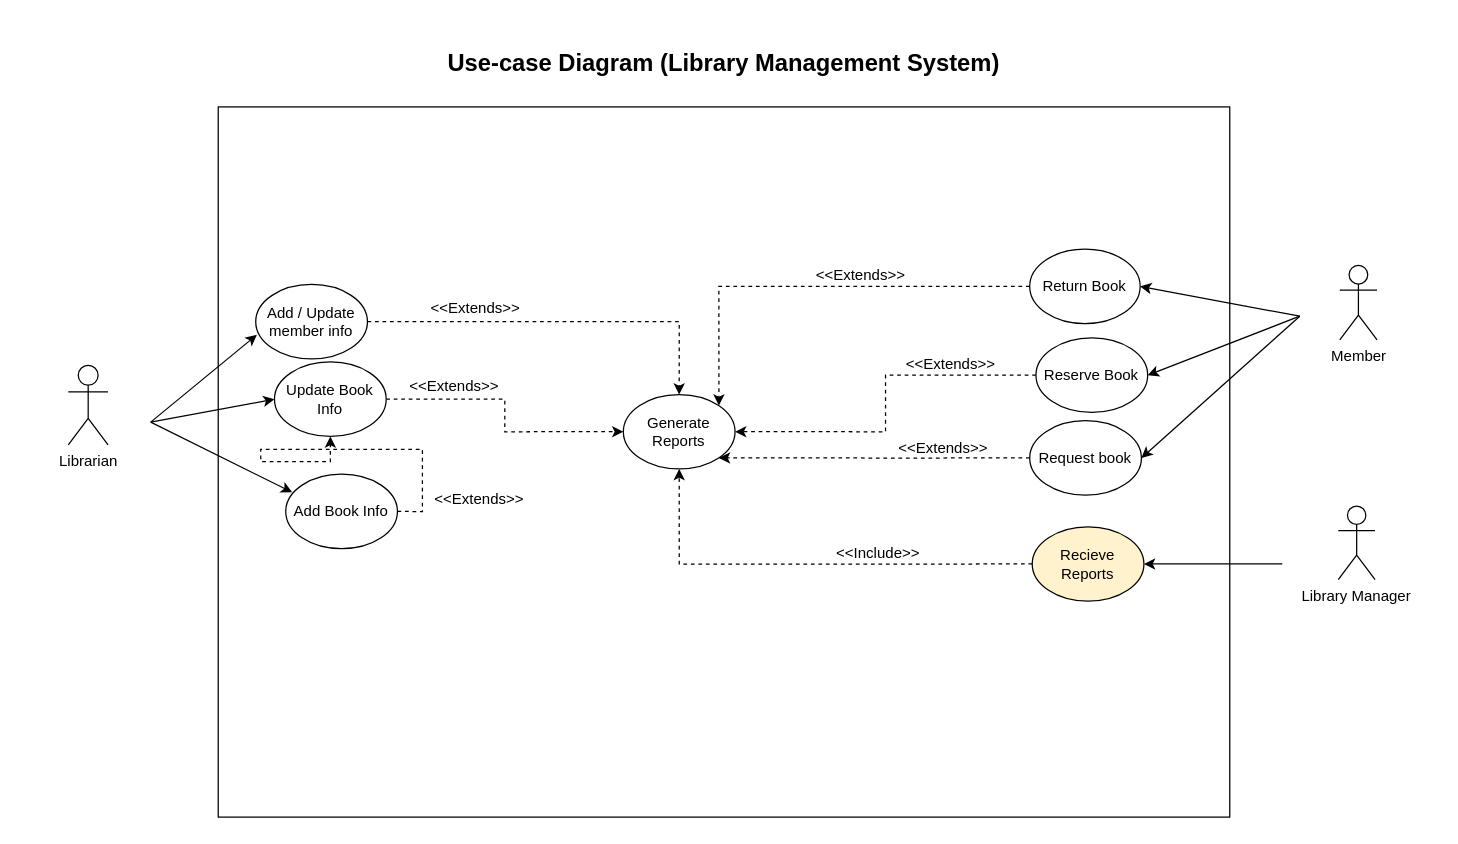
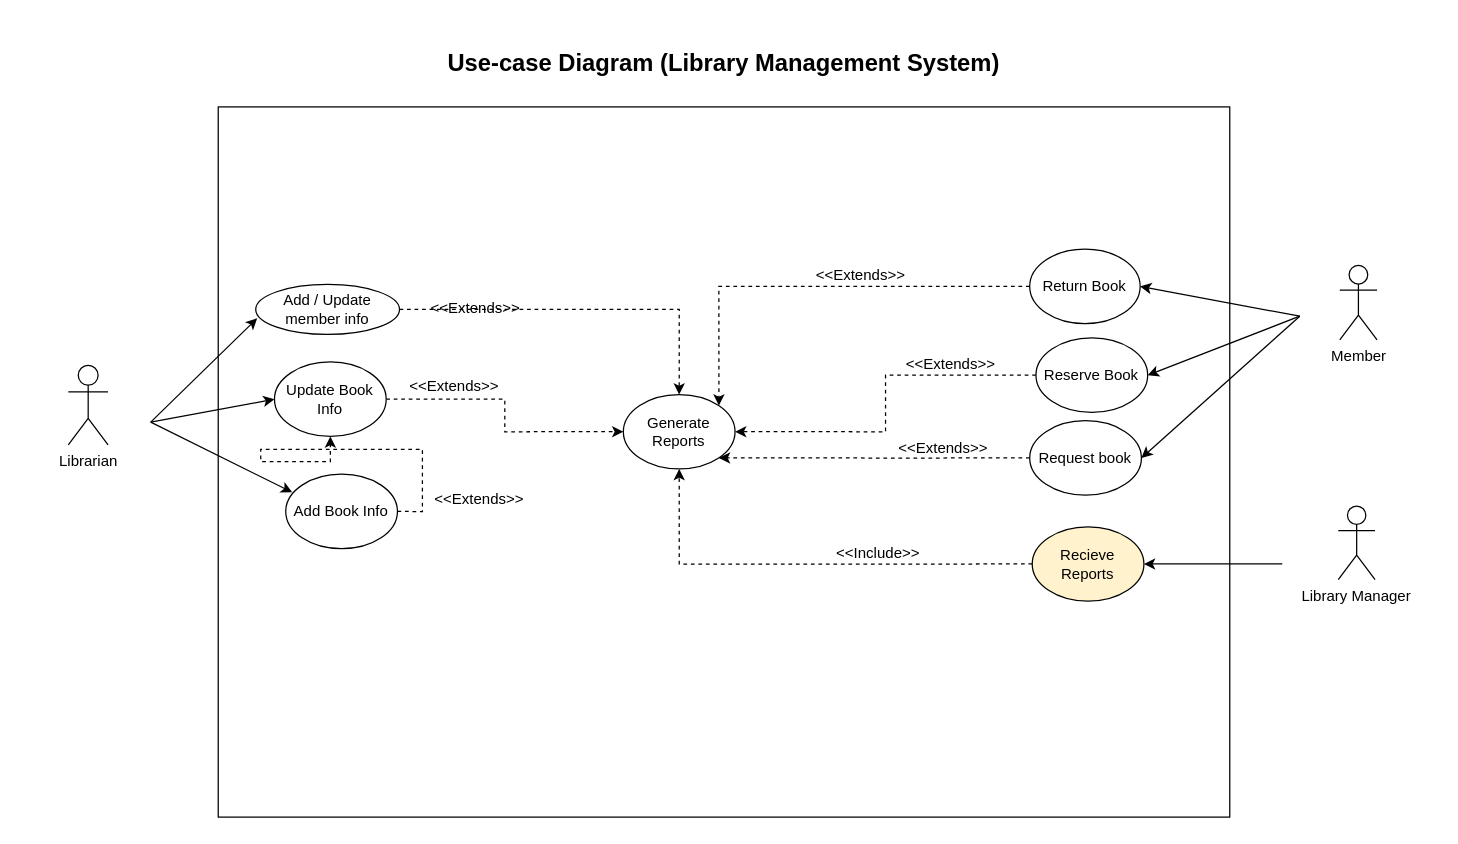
  <mxCell id="0" />
  <mxCell id="1" parent="0" />
  <mxCell id="2" value="" style="rounded=0;whiteSpace=wrap;html=1;" parent="1" vertex="1"><mxGeometry x="174" y="85" width="809" height="568" as="geometry" /></mxCell>
  <mxCell id="3" style="edgeStyle=none;rounded=0;orthogonalLoop=1;jettySize=auto;html=1;exitX=0;exitY=0.5;exitDx=0;exitDy=0;entryX=1;entryY=0.5;entryDx=0;entryDy=0;" parent="1" source="30" target="7" edge="1"><mxGeometry relative="1" as="geometry" /></mxCell>
  <mxCell id="4" style="edgeStyle=none;rounded=0;orthogonalLoop=1;jettySize=auto;html=1;exitX=1;exitY=0.5;exitDx=0;exitDy=0;entryX=0.058;entryY=0.243;entryDx=0;entryDy=0;entryPerimeter=0;" parent="1" source="33" target="5" edge="1"><mxGeometry relative="1" as="geometry" /></mxCell>
  <mxCell id="5" value="Add Book Info" style="ellipse;whiteSpace=wrap;html=1;container=0;" parent="1" vertex="1"><mxGeometry x="228" y="378.781" width="89.347" height="59.564" as="geometry" /></mxCell>
  <mxCell id="6" value="Return Book" style="ellipse;whiteSpace=wrap;html=1;container=0;" parent="1" vertex="1"><mxGeometry x="823" y="198.78" width="88.35" height="59.56" as="geometry" /></mxCell>
  <mxCell id="7" value="Recieve Reports" style="ellipse;whiteSpace=wrap;html=1;container=0;fillColor=#fff2cc;" parent="1" vertex="1"><mxGeometry x="825" y="420.778" width="89.347" height="59.564" as="geometry" /></mxCell>
  <mxCell id="8" value="Generate Reports" style="ellipse;whiteSpace=wrap;html=1;container=0;" parent="1" vertex="1"><mxGeometry x="498" y="315.004" width="89.347" height="59.564" as="geometry" /></mxCell>
  <mxCell id="9" style="edgeStyle=orthogonalEdgeStyle;rounded=0;orthogonalLoop=1;jettySize=auto;html=1;exitX=1;exitY=0.5;exitDx=0;exitDy=0;entryX=0.5;entryY=0;entryDx=0;entryDy=0;dashed=1;" parent="1" source="40" target="8" edge="1"><mxGeometry relative="1" as="geometry" /></mxCell>
  <mxCell id="10" style="edgeStyle=orthogonalEdgeStyle;rounded=0;orthogonalLoop=1;jettySize=auto;html=1;exitX=1;exitY=0.5;exitDx=0;exitDy=0;entryX=0;entryY=0.5;entryDx=0;entryDy=0;dashed=1;" parent="1" source="38" target="8" edge="1"><mxGeometry relative="1" as="geometry" /></mxCell>
  <mxCell id="11" style="edgeStyle=orthogonalEdgeStyle;rounded=0;orthogonalLoop=1;jettySize=auto;html=1;exitX=1;exitY=0.5;exitDx=0;exitDy=0;dashed=1;" parent="1" source="5" target="38" edge="1"><mxGeometry relative="1" as="geometry" /></mxCell>
  <mxCell id="12" style="edgeStyle=orthogonalEdgeStyle;rounded=0;orthogonalLoop=1;jettySize=auto;html=1;exitX=0;exitY=0.5;exitDx=0;exitDy=0;entryX=1;entryY=0;entryDx=0;entryDy=0;dashed=1;" parent="1" source="6" target="8" edge="1"><mxGeometry relative="1" as="geometry" /></mxCell>
  <mxCell id="13" style="edgeStyle=orthogonalEdgeStyle;rounded=0;orthogonalLoop=1;jettySize=auto;html=1;exitX=0;exitY=0.5;exitDx=0;exitDy=0;entryX=1;entryY=0.5;entryDx=0;entryDy=0;dashed=1;" parent="1" source="36" target="8" edge="1"><mxGeometry relative="1" as="geometry" /></mxCell>
  <mxCell id="14" style="edgeStyle=orthogonalEdgeStyle;rounded=0;orthogonalLoop=1;jettySize=auto;html=1;exitX=0;exitY=0.5;exitDx=0;exitDy=0;entryX=1;entryY=1;entryDx=0;entryDy=0;dashed=1;" parent="1" source="34" target="8" edge="1"><mxGeometry relative="1" as="geometry" /></mxCell>
  <mxCell id="15" style="edgeStyle=orthogonalEdgeStyle;rounded=0;orthogonalLoop=1;jettySize=auto;html=1;exitX=0;exitY=0.5;exitDx=0;exitDy=0;entryX=0.5;entryY=1;entryDx=0;entryDy=0;dashed=1;" parent="1" source="7" target="8" edge="1"><mxGeometry relative="1" as="geometry" /></mxCell>
  <mxCell id="16" value="&amp;lt;&amp;lt;Extends&amp;gt;&amp;gt;" style="text;html=1;align=center;verticalAlign=middle;whiteSpace=wrap;rounded=0;fontSize=12;" parent="1" vertex="1"><mxGeometry x="333" y="293.78" width="60" height="30" as="geometry" /></mxCell>
  <mxCell id="17" value="&amp;lt;&amp;lt;Extends&amp;gt;&amp;gt;" style="text;html=1;align=center;verticalAlign=middle;whiteSpace=wrap;rounded=0;fontSize=12;" parent="1" vertex="1"><mxGeometry x="353" y="383.78" width="60" height="30" as="geometry" /></mxCell>
  <mxCell id="18" value="&amp;lt;&amp;lt;Extends&amp;gt;&amp;gt;" style="text;html=1;align=center;verticalAlign=middle;whiteSpace=wrap;rounded=0;fontSize=12;" parent="1" vertex="1"><mxGeometry x="350" y="230.78" width="60" height="30" as="geometry" /></mxCell>
  <mxCell id="19" value="&amp;lt;&amp;lt;Extends&amp;gt;&amp;gt;" style="text;html=1;align=center;verticalAlign=middle;whiteSpace=wrap;rounded=0;fontSize=12;" parent="1" vertex="1"><mxGeometry x="724" y="343" width="60" height="30" as="geometry" /></mxCell>
  <mxCell id="20" value="&amp;lt;&amp;lt;Extends&amp;gt;&amp;gt;" style="text;html=1;align=center;verticalAlign=middle;whiteSpace=wrap;rounded=0;fontSize=12;" parent="1" vertex="1"><mxGeometry x="730" y="275.79" width="60" height="30" as="geometry" /></mxCell>
  <mxCell id="21" value="&amp;lt;&amp;lt;Extends&amp;gt;&amp;gt;" style="text;html=1;align=center;verticalAlign=middle;whiteSpace=wrap;rounded=0;fontSize=12;" parent="1" vertex="1"><mxGeometry x="658" y="204.78" width="60" height="30" as="geometry" /></mxCell>
  <mxCell id="22" value="&amp;lt;&amp;lt;Include&amp;gt;&amp;gt;" style="text;html=1;align=center;verticalAlign=middle;whiteSpace=wrap;rounded=0;fontSize=12;" parent="1" vertex="1"><mxGeometry x="672" y="426.78" width="60" height="30" as="geometry" /></mxCell>
  <mxCell id="23" style="edgeStyle=none;rounded=0;orthogonalLoop=1;jettySize=auto;html=1;exitX=0;exitY=0.5;exitDx=0;exitDy=0;entryX=1;entryY=0.5;entryDx=0;entryDy=0;" parent="1" source="27" target="6" edge="1"><mxGeometry relative="1" as="geometry" /></mxCell>
  <mxCell id="24" value="Use-case Diagram (Library Management System)" style="text;html=1;align=center;verticalAlign=middle;whiteSpace=wrap;rounded=0;fontSize=19;fontStyle=1" parent="1" vertex="1"><mxGeometry x="356" y="20" width="445" height="62" as="geometry" /></mxCell>
  <mxCell id="25" value="" style="group" parent="1" vertex="1" connectable="0"><mxGeometry x="1039" y="205" width="93.79" height="94.78" as="geometry" /></mxCell>
  <mxCell id="26" value="Member" style="shape=umlActor;verticalLabelPosition=bottom;verticalAlign=top;html=1;outlineConnect=0;container=0;" parent="25" vertex="1"><mxGeometry x="31.98" y="6.747" width="29.817" height="59.635" as="geometry" /></mxCell>
  <mxCell id="27" value="" style="rounded=0;whiteSpace=wrap;html=1;opacity=0;container=0;" parent="25" vertex="1"><mxGeometry width="93.79" height="94.78" as="geometry" /></mxCell>
  <mxCell id="28" value="" style="group" parent="1" vertex="1" connectable="0"><mxGeometry x="1025" y="390.45" width="118.96" height="120.21" as="geometry" /></mxCell>
  <mxCell id="29" value="Library Manager" style="shape=umlActor;verticalLabelPosition=bottom;verticalAlign=top;html=1;outlineConnect=0;container=0;" parent="28" vertex="1"><mxGeometry x="44.775" y="13.738" width="29.41" height="58.818" as="geometry" /></mxCell>
  <mxCell id="30" value="" style="rounded=0;whiteSpace=wrap;html=1;opacity=0;container=0;" parent="28" vertex="1"><mxGeometry width="118.96" height="120.21" as="geometry" /></mxCell>
  <mxCell id="31" value="" style="group" parent="1" vertex="1" connectable="0"><mxGeometry x="20" y="286.57" width="100.01" height="101.06" as="geometry" /></mxCell>
  <mxCell id="32" value="Librarian" style="shape=umlActor;verticalLabelPosition=bottom;verticalAlign=top;html=1;outlineConnect=0;container=0;" parent="31" vertex="1"><mxGeometry x="34.101" y="5.144" width="31.795" height="63.586" as="geometry" /></mxCell>
  <mxCell id="33" value="" style="rounded=0;whiteSpace=wrap;html=1;opacity=0;container=0;" parent="31" vertex="1"><mxGeometry width="100.01" height="101.06" as="geometry" /></mxCell>
  <mxCell id="34" value="Request book" style="ellipse;whiteSpace=wrap;html=1;container=0;" parent="1" vertex="1"><mxGeometry x="823" y="336.001" width="89.347" height="59.564" as="geometry" /></mxCell>
  <mxCell id="35" style="edgeStyle=none;rounded=0;orthogonalLoop=1;jettySize=auto;html=1;exitX=0;exitY=0.5;exitDx=0;exitDy=0;entryX=1;entryY=0.5;entryDx=0;entryDy=0;" parent="1" source="27" target="34" edge="1"><mxGeometry relative="1" as="geometry" /></mxCell>
  <mxCell id="36" value="Reserve Book" style="ellipse;whiteSpace=wrap;html=1;container=0;" parent="1" vertex="1"><mxGeometry x="828" y="269.782" width="89.347" height="59.564" as="geometry" /></mxCell>
  <mxCell id="37" style="edgeStyle=none;rounded=0;orthogonalLoop=1;jettySize=auto;html=1;exitX=0;exitY=0.5;exitDx=0;exitDy=0;entryX=1;entryY=0.5;entryDx=0;entryDy=0;" parent="1" source="27" target="36" edge="1"><mxGeometry relative="1" as="geometry" /></mxCell>
  <mxCell id="38" value="Update Book Info" style="ellipse;whiteSpace=wrap;html=1;container=0;" parent="1" vertex="1"><mxGeometry x="219" y="289.002" width="89.347" height="59.564" as="geometry" /></mxCell>
  <mxCell id="39" style="edgeStyle=none;rounded=0;orthogonalLoop=1;jettySize=auto;html=1;exitX=1;exitY=0.5;exitDx=0;exitDy=0;entryX=0;entryY=0.5;entryDx=0;entryDy=0;" parent="1" source="33" target="38" edge="1"><mxGeometry relative="1" as="geometry" /></mxCell>
- <mxCell id="40" value="Add / Update member info" style="ellipse;whiteSpace=wrap;html=1;container=0;" parent="1" vertex="1"><mxGeometry x="204" y="227.004" width="89.347" height="59.564" as="geometry" /></mxCell>
+ <mxCell id="40" value="Add / Update member info" style="ellipse;whiteSpace=wrap;html=1;container=0;" parent="1" vertex="1"><mxGeometry x="204" y="227.004" width="115" height="40" as="geometry" /></mxCell>
  <mxCell id="41" style="edgeStyle=none;rounded=0;orthogonalLoop=1;jettySize=auto;html=1;exitX=1;exitY=0.5;exitDx=0;exitDy=0;entryX=0.01;entryY=0.676;entryDx=0;entryDy=0;entryPerimeter=0;" parent="1" source="33" target="40" edge="1"><mxGeometry relative="1" as="geometry" /></mxCell>
